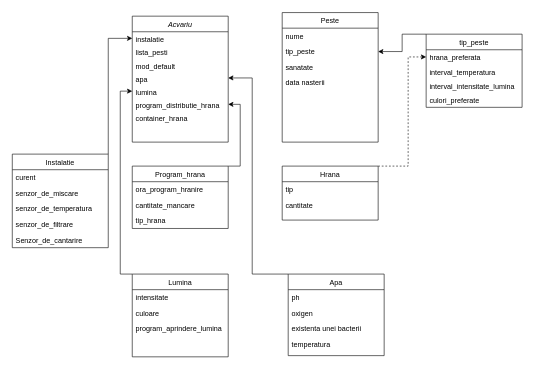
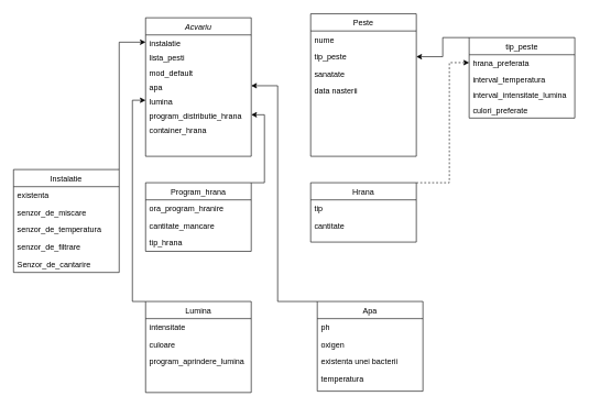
  <mxCell id="0" />
  <mxCell id="1" parent="0" />
  <mxCell id="2" value="Acvariu" style="swimlane;fontStyle=2;align=center;verticalAlign=top;childLayout=stackLayout;horizontal=1;startSize=26;horizontalStack=0;resizeParent=1;resizeLast=0;collapsible=1;marginBottom=0;rounded=0;shadow=0;strokeWidth=1;" parent="1" vertex="1"><mxGeometry x="220" y="26" width="160" height="210" as="geometry"><mxRectangle x="230" y="140" width="160" height="26" as="alternateBounds" /></mxGeometry></mxCell>
  <mxCell id="3" value="instalatie" style="text;align=left;verticalAlign=top;spacingLeft=4;spacingRight=4;overflow=hidden;rotatable=0;points=[[0,0.5],[1,0.5]];portConstraint=eastwest;rounded=0;shadow=0;html=0;" vertex="1" parent="2"><mxGeometry y="26" width="160" height="22" as="geometry" /></mxCell>
  <mxCell id="4" value="lista_pesti " style="text;align=left;verticalAlign=top;spacingLeft=4;spacingRight=4;overflow=hidden;rotatable=0;points=[[0,0.5],[1,0.5]];portConstraint=eastwest;rounded=0;shadow=0;html=0;" vertex="1" parent="2"><mxGeometry y="48" width="160" height="22" as="geometry" /></mxCell>
  <mxCell id="5" value="mod_default" style="text;align=left;verticalAlign=top;spacingLeft=4;spacingRight=4;overflow=hidden;rotatable=0;points=[[0,0.5],[1,0.5]];portConstraint=eastwest;rounded=0;shadow=0;html=0;" vertex="1" parent="2"><mxGeometry y="70" width="160" height="22" as="geometry" /></mxCell>
  <mxCell id="6" value="apa" style="text;align=left;verticalAlign=top;spacingLeft=4;spacingRight=4;overflow=hidden;rotatable=0;points=[[0,0.5],[1,0.5]];portConstraint=eastwest;rounded=0;shadow=0;html=0;" vertex="1" parent="2"><mxGeometry y="92" width="160" height="22" as="geometry" /></mxCell>
  <mxCell id="7" value="lumina" style="text;align=left;verticalAlign=top;spacingLeft=4;spacingRight=4;overflow=hidden;rotatable=0;points=[[0,0.5],[1,0.5]];portConstraint=eastwest;rounded=0;shadow=0;html=0;" vertex="1" parent="2"><mxGeometry y="114" width="160" height="22" as="geometry" /></mxCell>
  <mxCell id="8" value="program_distributie_hrana" style="text;align=left;verticalAlign=top;spacingLeft=4;spacingRight=4;overflow=hidden;rotatable=0;points=[[0,0.5],[1,0.5]];portConstraint=eastwest;rounded=0;shadow=0;html=0;" vertex="1" parent="2"><mxGeometry y="136" width="160" height="22" as="geometry" /></mxCell>
  <mxCell id="9" value="container_hrana" style="text;align=left;verticalAlign=top;spacingLeft=4;spacingRight=4;overflow=hidden;rotatable=0;points=[[0,0.5],[1,0.5]];portConstraint=eastwest;rounded=0;shadow=0;html=0;" vertex="1" parent="2"><mxGeometry y="158" width="160" height="22" as="geometry" /></mxCell>
  <mxCell id="10" style="edgeStyle=none;rounded=0;orthogonalLoop=1;jettySize=auto;html=1;exitX=0;exitY=0;exitDx=0;exitDy=0;entryX=0;entryY=0.5;entryDx=0;entryDy=0;" edge="1" parent="1" source="11" target="7"><mxGeometry relative="1" as="geometry"><Array as="points"><mxPoint x="200" y="456" /><mxPoint x="200" y="151" /></Array></mxGeometry></mxCell>
  <mxCell id="11" value="Lumina" style="swimlane;fontStyle=0;align=center;verticalAlign=top;childLayout=stackLayout;horizontal=1;startSize=26;horizontalStack=0;resizeParent=1;resizeLast=0;collapsible=1;marginBottom=0;rounded=0;shadow=0;strokeWidth=1;" parent="1" vertex="1"><mxGeometry x="220" y="456" width="160" height="138" as="geometry"><mxRectangle x="130" y="380" width="160" height="26" as="alternateBounds" /></mxGeometry></mxCell>
  <mxCell id="12" value="intensitate" style="text;align=left;verticalAlign=top;spacingLeft=4;spacingRight=4;overflow=hidden;rotatable=0;points=[[0,0.5],[1,0.5]];portConstraint=eastwest;" parent="11" vertex="1"><mxGeometry y="26" width="160" height="26" as="geometry" /></mxCell>
  <mxCell id="13" value="culoare" style="text;align=left;verticalAlign=top;spacingLeft=4;spacingRight=4;overflow=hidden;rotatable=0;points=[[0,0.5],[1,0.5]];portConstraint=eastwest;" vertex="1" parent="11"><mxGeometry y="52" width="160" height="26" as="geometry" /></mxCell>
  <mxCell id="14" value="program_aprindere_lumina" style="text;align=left;verticalAlign=top;spacingLeft=4;spacingRight=4;overflow=hidden;rotatable=0;points=[[0,0.5],[1,0.5]];portConstraint=eastwest;" vertex="1" parent="11"><mxGeometry y="78" width="160" height="26" as="geometry" /></mxCell>
  <mxCell id="15" style="edgeStyle=none;rounded=0;orthogonalLoop=1;jettySize=auto;html=1;exitX=0;exitY=0;exitDx=0;exitDy=0;entryX=1;entryY=0.5;entryDx=0;entryDy=0;" edge="1" parent="1" source="16" target="6"><mxGeometry relative="1" as="geometry"><Array as="points"><mxPoint x="420" y="456" /><mxPoint x="420" y="129" /></Array></mxGeometry></mxCell>
  <mxCell id="16" value="Apa" style="swimlane;fontStyle=0;align=center;verticalAlign=top;childLayout=stackLayout;horizontal=1;startSize=26;horizontalStack=0;resizeParent=1;resizeLast=0;collapsible=1;marginBottom=0;rounded=0;shadow=0;strokeWidth=1;" parent="1" vertex="1"><mxGeometry x="480" y="456" width="160" height="136" as="geometry"><mxRectangle x="340" y="380" width="170" height="26" as="alternateBounds" /></mxGeometry></mxCell>
  <mxCell id="17" value="ph" style="text;align=left;verticalAlign=top;spacingLeft=4;spacingRight=4;overflow=hidden;rotatable=0;points=[[0,0.5],[1,0.5]];portConstraint=eastwest;" parent="16" vertex="1"><mxGeometry y="26" width="160" height="26" as="geometry" /></mxCell>
  <mxCell id="18" value="oxigen" style="text;align=left;verticalAlign=top;spacingLeft=4;spacingRight=4;overflow=hidden;rotatable=0;points=[[0,0.5],[1,0.5]];portConstraint=eastwest;" vertex="1" parent="16"><mxGeometry y="52" width="160" height="26" as="geometry" /></mxCell>
  <mxCell id="19" value="existenta unei bacterii" style="text;align=left;verticalAlign=top;spacingLeft=4;spacingRight=4;overflow=hidden;rotatable=0;points=[[0,0.5],[1,0.5]];portConstraint=eastwest;" vertex="1" parent="16"><mxGeometry y="78" width="160" height="26" as="geometry" /></mxCell>
  <mxCell id="20" value="temperatura" style="text;align=left;verticalAlign=top;spacingLeft=4;spacingRight=4;overflow=hidden;rotatable=0;points=[[0,0.5],[1,0.5]];portConstraint=eastwest;" vertex="1" parent="16"><mxGeometry y="104" width="160" height="26" as="geometry" /></mxCell>
  <mxCell id="21" value="Peste" style="swimlane;fontStyle=0;align=center;verticalAlign=top;childLayout=stackLayout;horizontal=1;startSize=26;horizontalStack=0;resizeParent=1;resizeLast=0;collapsible=1;marginBottom=0;rounded=0;shadow=0;strokeWidth=1;" parent="1" vertex="1"><mxGeometry x="470" y="20" width="160" height="216" as="geometry"><mxRectangle x="550" y="140" width="160" height="26" as="alternateBounds" /></mxGeometry></mxCell>
  <mxCell id="22" value="nume" style="text;align=left;verticalAlign=top;spacingLeft=4;spacingRight=4;overflow=hidden;rotatable=0;points=[[0,0.5],[1,0.5]];portConstraint=eastwest;" parent="21" vertex="1"><mxGeometry y="26" width="160" height="26" as="geometry" /></mxCell>
  <mxCell id="23" value="tip_peste" style="text;align=left;verticalAlign=top;spacingLeft=4;spacingRight=4;overflow=hidden;rotatable=0;points=[[0,0.5],[1,0.5]];portConstraint=eastwest;rounded=0;shadow=0;html=0;" parent="21" vertex="1"><mxGeometry y="52" width="160" height="26" as="geometry" /></mxCell>
  <mxCell id="24" value="sanatate" style="text;align=left;verticalAlign=top;spacingLeft=4;spacingRight=4;overflow=hidden;rotatable=0;points=[[0,0.5],[1,0.5]];portConstraint=eastwest;rounded=0;shadow=0;html=0;" parent="21" vertex="1"><mxGeometry y="78" width="160" height="26" as="geometry" /></mxCell>
  <mxCell id="25" value="data nasterii" style="text;align=left;verticalAlign=top;spacingLeft=4;spacingRight=4;overflow=hidden;rotatable=0;points=[[0,0.5],[1,0.5]];portConstraint=eastwest;rounded=0;shadow=0;html=0;" parent="21" vertex="1"><mxGeometry y="104" width="160" height="26" as="geometry" /></mxCell>
  <mxCell id="26" style="edgeStyle=none;rounded=0;orthogonalLoop=1;jettySize=auto;html=1;exitX=0;exitY=0;exitDx=0;exitDy=0;entryX=1;entryY=0.5;entryDx=0;entryDy=0;" edge="1" parent="1" source="27" target="23"><mxGeometry relative="1" as="geometry"><Array as="points"><mxPoint x="670" y="56" /><mxPoint x="670" y="85" /></Array></mxGeometry></mxCell>
  <mxCell id="27" value="tip_peste" style="swimlane;fontStyle=0;align=center;verticalAlign=top;childLayout=stackLayout;horizontal=1;startSize=26;horizontalStack=0;resizeParent=1;resizeLast=0;collapsible=1;marginBottom=0;rounded=0;shadow=0;strokeWidth=1;" vertex="1" parent="1"><mxGeometry x="710" y="56" width="160" height="122" as="geometry"><mxRectangle x="340" y="380" width="170" height="26" as="alternateBounds" /></mxGeometry></mxCell>
  <mxCell id="28" value="hrana_preferata" style="text;align=left;verticalAlign=top;spacingLeft=4;spacingRight=4;overflow=hidden;rotatable=0;points=[[0,0.5],[1,0.5]];portConstraint=eastwest;" vertex="1" parent="27"><mxGeometry y="26" width="160" height="24" as="geometry" /></mxCell>
  <mxCell id="29" value="interval_temperatura" style="text;align=left;verticalAlign=top;spacingLeft=4;spacingRight=4;overflow=hidden;rotatable=0;points=[[0,0.5],[1,0.5]];portConstraint=eastwest;" vertex="1" parent="27"><mxGeometry y="50" width="160" height="24" as="geometry" /></mxCell>
  <mxCell id="30" value="interval_intensitate_lumina" style="text;align=left;verticalAlign=top;spacingLeft=4;spacingRight=4;overflow=hidden;rotatable=0;points=[[0,0.5],[1,0.5]];portConstraint=eastwest;" vertex="1" parent="27"><mxGeometry y="74" width="160" height="24" as="geometry" /></mxCell>
  <mxCell id="31" value="culori_preferate" style="text;align=left;verticalAlign=top;spacingLeft=4;spacingRight=4;overflow=hidden;rotatable=0;points=[[0,0.5],[1,0.5]];portConstraint=eastwest;" vertex="1" parent="27"><mxGeometry y="98" width="160" height="24" as="geometry" /></mxCell>
  <mxCell id="32" style="edgeStyle=none;rounded=0;orthogonalLoop=1;jettySize=auto;html=1;exitX=1;exitY=0;exitDx=0;exitDy=0;entryX=1;entryY=0;entryDx=0;entryDy=0;" edge="1" parent="1" source="34" target="34"><mxGeometry relative="1" as="geometry"><mxPoint x="410" y="256" as="targetPoint" /></mxGeometry></mxCell>
  <mxCell id="33" style="edgeStyle=none;rounded=0;orthogonalLoop=1;jettySize=auto;html=1;exitX=1;exitY=0;exitDx=0;exitDy=0;entryX=0;entryY=0.5;entryDx=0;entryDy=0;" edge="1" parent="1" source="34" target="3"><mxGeometry relative="1" as="geometry"><Array as="points"><mxPoint x="180" y="63" /></Array></mxGeometry></mxCell>
  <mxCell id="34" value="Instalatie" style="swimlane;fontStyle=0;align=center;verticalAlign=top;childLayout=stackLayout;horizontal=1;startSize=26;horizontalStack=0;resizeParent=1;resizeLast=0;collapsible=1;marginBottom=0;rounded=0;shadow=0;strokeWidth=1;" vertex="1" parent="1"><mxGeometry x="20" y="256" width="160" height="156" as="geometry"><mxRectangle x="340" y="380" width="170" height="26" as="alternateBounds" /></mxGeometry></mxCell>
- <mxCell id="35" value="curent" style="text;align=left;verticalAlign=top;spacingLeft=4;spacingRight=4;overflow=hidden;rotatable=0;points=[[0,0.5],[1,0.5]];portConstraint=eastwest;" vertex="1" parent="34"><mxGeometry y="26" width="160" height="26" as="geometry" /></mxCell>
+ <mxCell id="35" value="existenta" style="text;align=left;verticalAlign=top;spacingLeft=4;spacingRight=4;overflow=hidden;rotatable=0;points=[[0,0.5],[1,0.5]];portConstraint=eastwest;" vertex="1" parent="34"><mxGeometry y="26" width="160" height="26" as="geometry" /></mxCell>
  <mxCell id="36" value="senzor_de_miscare" style="text;align=left;verticalAlign=top;spacingLeft=4;spacingRight=4;overflow=hidden;rotatable=0;points=[[0,0.5],[1,0.5]];portConstraint=eastwest;" vertex="1" parent="34"><mxGeometry y="52" width="160" height="26" as="geometry" /></mxCell>
  <mxCell id="37" value="senzor_de_temperatura" style="text;align=left;verticalAlign=top;spacingLeft=4;spacingRight=4;overflow=hidden;rotatable=0;points=[[0,0.5],[1,0.5]];portConstraint=eastwest;" vertex="1" parent="34"><mxGeometry y="78" width="160" height="26" as="geometry" /></mxCell>
  <mxCell id="38" value="senzor_de_filtrare" style="text;align=left;verticalAlign=top;spacingLeft=4;spacingRight=4;overflow=hidden;rotatable=0;points=[[0,0.5],[1,0.5]];portConstraint=eastwest;" vertex="1" parent="34"><mxGeometry y="104" width="160" height="26" as="geometry" /></mxCell>
  <mxCell id="39" value="Senzor_de_cantarire" style="text;align=left;verticalAlign=top;spacingLeft=4;spacingRight=4;overflow=hidden;rotatable=0;points=[[0,0.5],[1,0.5]];portConstraint=eastwest;" vertex="1" parent="34"><mxGeometry y="130" width="160" height="26" as="geometry" /></mxCell>
  <mxCell id="40" style="edgeStyle=none;rounded=0;orthogonalLoop=1;jettySize=auto;html=1;exitX=1;exitY=0;exitDx=0;exitDy=0;entryX=0;entryY=0.5;entryDx=0;entryDy=0;dashed=1;" edge="1" parent="1" source="41" target="28"><mxGeometry relative="1" as="geometry"><Array as="points"><mxPoint x="680" y="276" /><mxPoint x="680" y="94" /></Array></mxGeometry></mxCell>
  <mxCell id="41" value="Hrana" style="swimlane;fontStyle=0;align=center;verticalAlign=top;childLayout=stackLayout;horizontal=1;startSize=26;horizontalStack=0;resizeParent=1;resizeLast=0;collapsible=1;marginBottom=0;rounded=0;shadow=0;strokeWidth=1;" vertex="1" parent="1"><mxGeometry x="470" y="276" width="160" height="90" as="geometry"><mxRectangle x="340" y="380" width="170" height="26" as="alternateBounds" /></mxGeometry></mxCell>
  <mxCell id="42" value="tip" style="text;align=left;verticalAlign=top;spacingLeft=4;spacingRight=4;overflow=hidden;rotatable=0;points=[[0,0.5],[1,0.5]];portConstraint=eastwest;" vertex="1" parent="41"><mxGeometry y="26" width="160" height="26" as="geometry" /></mxCell>
  <mxCell id="43" value="cantitate" style="text;align=left;verticalAlign=top;spacingLeft=4;spacingRight=4;overflow=hidden;rotatable=0;points=[[0,0.5],[1,0.5]];portConstraint=eastwest;" vertex="1" parent="41"><mxGeometry y="52" width="160" height="26" as="geometry" /></mxCell>
  <mxCell id="44" style="edgeStyle=none;rounded=0;orthogonalLoop=1;jettySize=auto;html=1;exitX=1;exitY=0;exitDx=0;exitDy=0;entryX=1;entryY=0.5;entryDx=0;entryDy=0;" edge="1" parent="1" source="45" target="8"><mxGeometry relative="1" as="geometry"><Array as="points"><mxPoint x="400" y="276" /><mxPoint x="400" y="173" /></Array></mxGeometry></mxCell>
  <mxCell id="45" value="Program_hrana" style="swimlane;fontStyle=0;align=center;verticalAlign=top;childLayout=stackLayout;horizontal=1;startSize=26;horizontalStack=0;resizeParent=1;resizeLast=0;collapsible=1;marginBottom=0;rounded=0;shadow=0;strokeWidth=1;" vertex="1" parent="1"><mxGeometry x="220" y="276" width="160" height="104" as="geometry"><mxRectangle x="340" y="380" width="170" height="26" as="alternateBounds" /></mxGeometry></mxCell>
  <mxCell id="46" value="ora_program_hranire" style="text;align=left;verticalAlign=top;spacingLeft=4;spacingRight=4;overflow=hidden;rotatable=0;points=[[0,0.5],[1,0.5]];portConstraint=eastwest;" vertex="1" parent="45"><mxGeometry y="26" width="160" height="26" as="geometry" /></mxCell>
  <mxCell id="47" value="cantitate_mancare" style="text;align=left;verticalAlign=top;spacingLeft=4;spacingRight=4;overflow=hidden;rotatable=0;points=[[0,0.5],[1,0.5]];portConstraint=eastwest;" vertex="1" parent="45"><mxGeometry y="52" width="160" height="26" as="geometry" /></mxCell>
  <mxCell id="48" value="tip_hrana" style="text;align=left;verticalAlign=top;spacingLeft=4;spacingRight=4;overflow=hidden;rotatable=0;points=[[0,0.5],[1,0.5]];portConstraint=eastwest;" vertex="1" parent="45"><mxGeometry y="78" width="160" height="26" as="geometry" /></mxCell>
